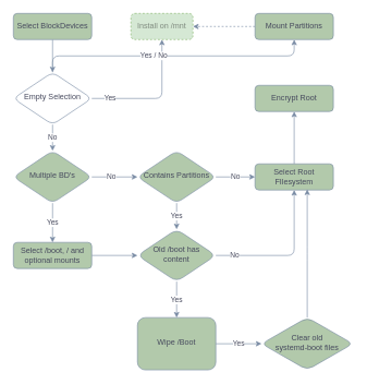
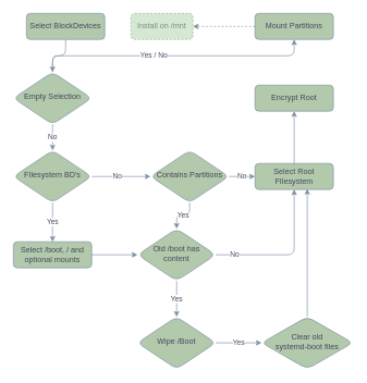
  <mxCell id="0" />
  <mxCell id="1" parent="0" />
  <mxCell id="2" style="edgeStyle=orthogonalEdgeStyle;rounded=1;orthogonalLoop=1;jettySize=auto;html=1;entryX=0.5;entryY=0;entryDx=0;entryDy=0;fontColor=#46495D;strokeColor=#788AA3;fillColor=#B2C9AB;endFill=1;endArrow=classic;startFill=0;startArrow=none;sketch=0;" edge="1" parent="1" source="3" target="6"><mxGeometry relative="1" as="geometry" /></mxCell>
- <mxCell id="3" value="Select BlockDevices" style="whiteSpace=wrap;html=1;fontSize=12;glass=0;strokeWidth=1;shadow=0;rounded=1;fillColor=#B2C9AB;strokeColor=#788AA3;fontColor=#46495D;" parent="1" vertex="1"><mxGeometry x="20" y="20" width="120" height="40" as="geometry" /></mxCell>
+ <mxCell id="3" value="Select BlockDevices" style="whiteSpace=wrap;html=1;fontSize=12;glass=0;strokeWidth=1;shadow=0;rounded=1;fillColor=#B2C9AB;strokeColor=#788AA3;fontColor=#46495D;" parent="1" vertex="1"><mxGeometry x="40" y="20" width="120" height="40" as="geometry" /></mxCell>
  <mxCell id="4" value="No" style="edgeStyle=orthogonalEdgeStyle;rounded=1;orthogonalLoop=1;jettySize=auto;html=1;entryX=0.5;entryY=0;entryDx=0;entryDy=0;fontColor=#46495D;strokeColor=#788AA3;fillColor=#B2C9AB;endFill=1;startFill=0;sketch=0;" edge="1" parent="1" source="6" target="11"><mxGeometry relative="1" as="geometry" /></mxCell>
- <mxCell id="5" value="Yes" style="edgeStyle=orthogonalEdgeStyle;rounded=1;orthogonalLoop=1;jettySize=auto;html=1;entryX=0.5;entryY=1;entryDx=0;entryDy=0;fontColor=#46495D;strokeColor=#788AA3;fillColor=#B2C9AB;endFill=1;endArrow=classic;startFill=0;startArrow=none;sketch=0;" edge="1" parent="1" source="6" target="24"><mxGeometry x="-0.714" relative="1" as="geometry"><mxPoint as="offset" /></mxGeometry></mxCell>
- <mxCell id="6" value="Empty Selection" style="rhombus;whiteSpace=wrap;html=1;shadow=0;fontFamily=Helvetica;fontSize=12;align=center;strokeWidth=1;spacing=6;spacingTop=-4;rounded=1;fillColor=#ffffff;strokeColor=#788AA3;fontColor=#46495D;" parent="1" vertex="1"><mxGeometry x="20" y="110" width="120" height="80" as="geometry" /></mxCell>
+ <mxCell id="6" value="Empty Selection" style="rhombus;whiteSpace=wrap;html=1;shadow=0;fontFamily=Helvetica;fontSize=12;align=center;strokeWidth=1;spacing=6;spacingTop=-4;rounded=1;fillColor=#B2C9AB;strokeColor=#788AA3;fontColor=#46495D;" parent="1" vertex="1"><mxGeometry x="20" y="110" width="120" height="80" as="geometry" /></mxCell>
  <mxCell id="7" value="Yes / No" style="edgeStyle=orthogonalEdgeStyle;curved=0;rounded=1;sketch=0;orthogonalLoop=1;jettySize=auto;html=1;strokeColor=#788AA3;fillColor=#B2C9AB;fontColor=#46495D;exitX=0.5;exitY=1;exitDx=0;exitDy=0;startArrow=classic;startFill=1;endArrow=none;endFill=0;" parent="1" source="23" target="6" edge="1"><mxGeometry x="0.143" relative="1" as="geometry"><mxPoint x="310" y="100" as="targetPoint" /><mxPoint as="offset" /></mxGeometry></mxCell>
  <mxCell id="8" value="Encrypt Root" style="whiteSpace=wrap;html=1;fontSize=12;glass=0;strokeWidth=1;shadow=0;rounded=1;fillColor=#B2C9AB;strokeColor=#788AA3;fontColor=#46495D;" parent="1" vertex="1"><mxGeometry x="390" y="130" width="120" height="40" as="geometry" /></mxCell>
  <mxCell id="9" value="No" style="edgeStyle=orthogonalEdgeStyle;rounded=1;orthogonalLoop=1;jettySize=auto;html=1;fontColor=#46495D;strokeColor=#788AA3;fillColor=#B2C9AB;endFill=1;startFill=0;sketch=0;" edge="1" parent="1" source="11" target="16"><mxGeometry x="-0.143" relative="1" as="geometry"><mxPoint as="offset" /></mxGeometry></mxCell>
  <mxCell id="10" value="Yes" style="edgeStyle=orthogonalEdgeStyle;rounded=1;orthogonalLoop=1;jettySize=auto;html=1;exitX=0.5;exitY=1;exitDx=0;exitDy=0;entryX=0.5;entryY=0;entryDx=0;entryDy=0;fontColor=#46495D;strokeColor=#788AA3;fillColor=#B2C9AB;endFill=1;startFill=0;sketch=0;" edge="1" parent="1" source="11" target="13"><mxGeometry relative="1" as="geometry" /></mxCell>
- <mxCell id="11" value="Multiple BD's" style="rhombus;whiteSpace=wrap;html=1;shadow=0;fontFamily=Helvetica;fontSize=12;align=center;strokeWidth=1;spacing=6;spacingTop=-4;rounded=1;fillColor=#B2C9AB;strokeColor=#788AA3;fontColor=#46495D;" parent="1" vertex="1"><mxGeometry x="20" y="230" width="120" height="80" as="geometry" /></mxCell>
+ <mxCell id="11" value="FIlesystem BD's" style="rhombus;whiteSpace=wrap;html=1;shadow=0;fontFamily=Helvetica;fontSize=12;align=center;strokeWidth=1;spacing=6;spacingTop=-4;rounded=1;fillColor=#B2C9AB;strokeColor=#788AA3;fontColor=#46495D;" parent="1" vertex="1"><mxGeometry x="20" y="230" width="120" height="80" as="geometry" /></mxCell>
  <mxCell id="12" style="edgeStyle=orthogonalEdgeStyle;curved=0;rounded=1;sketch=0;orthogonalLoop=1;jettySize=auto;html=1;strokeColor=#788AA3;fillColor=#B2C9AB;fontColor=#46495D;" parent="1" source="13" target="19" edge="1"><mxGeometry relative="1" as="geometry" /></mxCell>
  <mxCell id="13" value="Select /boot, / and optional mounts" style="whiteSpace=wrap;html=1;fontSize=12;glass=0;strokeWidth=1;shadow=0;rounded=1;fillColor=#B2C9AB;strokeColor=#788AA3;fontColor=#46495D;" parent="1" vertex="1"><mxGeometry x="20" y="370" width="120" height="40" as="geometry" /></mxCell>
  <mxCell id="14" value="Yes" style="edgeStyle=orthogonalEdgeStyle;orthogonalLoop=1;jettySize=auto;html=1;strokeColor=#788AA3;fontColor=#46495D;" parent="1" source="16" target="19" edge="1"><mxGeometry relative="1" as="geometry" /></mxCell>
  <mxCell id="15" value="No" style="edgeStyle=orthogonalEdgeStyle;orthogonalLoop=1;jettySize=auto;html=1;entryX=0;entryY=0.5;entryDx=0;entryDy=0;strokeColor=#788AA3;fontColor=#46495D;" parent="1" source="16" target="21" edge="1"><mxGeometry relative="1" as="geometry" /></mxCell>
- <mxCell id="16" value="Contains Partitions" style="rhombus;whiteSpace=wrap;html=1;shadow=0;fontFamily=Helvetica;fontSize=12;align=center;strokeWidth=1;spacing=6;spacingTop=-4;rounded=1;fillColor=#B2C9AB;strokeColor=#788AA3;fontColor=#46495D;" parent="1" vertex="1"><mxGeometry x="210" y="230" width="120" height="80" as="geometry" /></mxCell>
+ <mxCell id="16" value="Contains Partitions" style="rhombus;whiteSpace=wrap;html=1;shadow=0;fontFamily=Helvetica;fontSize=12;align=center;strokeWidth=1;spacing=6;spacingTop=-4;rounded=1;fillColor=#B2C9AB;strokeColor=#788AA3;fontColor=#46495D;" parent="1" vertex="1"><mxGeometry x="230" y="230" width="120" height="80" as="geometry" /></mxCell>
  <mxCell id="17" value="No" style="edgeStyle=orthogonalEdgeStyle;orthogonalLoop=1;jettySize=auto;html=1;entryX=0.5;entryY=1;entryDx=0;entryDy=0;strokeColor=#788AA3;fontColor=#46495D;" parent="1" source="19" target="21" edge="1"><mxGeometry x="-0.739" relative="1" as="geometry"><mxPoint as="offset" /></mxGeometry></mxCell>
  <mxCell id="18" value="Yes" style="edgeStyle=orthogonalEdgeStyle;curved=0;rounded=1;sketch=0;orthogonalLoop=1;jettySize=auto;html=1;startArrow=none;startFill=0;endArrow=classic;endFill=1;strokeColor=#788AA3;fillColor=#B2C9AB;fontColor=#46495D;" parent="1" source="19" target="26" edge="1"><mxGeometry relative="1" as="geometry" /></mxCell>
  <mxCell id="19" value="Old /boot has content" style="rhombus;whiteSpace=wrap;html=1;shadow=0;fontFamily=Helvetica;fontSize=12;align=center;strokeWidth=1;spacing=6;spacingTop=-4;rounded=1;fillColor=#B2C9AB;strokeColor=#788AA3;fontColor=#46495D;arcSize=23;" parent="1" vertex="1"><mxGeometry x="210" y="350" width="120" height="80" as="geometry" /></mxCell>
  <mxCell id="20" style="edgeStyle=orthogonalEdgeStyle;orthogonalLoop=1;jettySize=auto;html=1;entryX=0.5;entryY=1;entryDx=0;entryDy=0;strokeColor=#788AA3;fontColor=#46495D;" parent="1" source="21" target="8" edge="1"><mxGeometry relative="1" as="geometry"><Array as="points" /></mxGeometry></mxCell>
  <mxCell id="21" value="Select Root FIlesystem" style="whiteSpace=wrap;html=1;fontSize=12;glass=0;strokeWidth=1;shadow=0;rounded=1;fillColor=#B2C9AB;strokeColor=#788AA3;fontColor=#46495D;" parent="1" vertex="1"><mxGeometry x="390" y="250" width="120" height="40" as="geometry" /></mxCell>
  <mxCell id="22" value="" style="edgeStyle=orthogonalEdgeStyle;curved=0;rounded=1;sketch=0;orthogonalLoop=1;jettySize=auto;html=1;strokeColor=#788AA3;fillColor=#B2C9AB;fontColor=#46495D;dashed=1;" parent="1" source="23" target="24" edge="1"><mxGeometry relative="1" as="geometry" /></mxCell>
  <mxCell id="23" value="Mount Partitions" style="whiteSpace=wrap;html=1;rounded=1;shadow=0;fontColor=#46495D;strokeColor=#788AA3;strokeWidth=1;fillColor=#B2C9AB;glass=0;" parent="1" vertex="1"><mxGeometry x="390" y="20" width="120" height="40" as="geometry" /></mxCell>
  <mxCell id="24" value="Install on /mnt" style="whiteSpace=wrap;html=1;rounded=1;shadow=0;strokeColor=#82b366;strokeWidth=1;fillColor=#d5e8d4;glass=0;dashed=1;textOpacity=40;" parent="1" vertex="1"><mxGeometry x="200" y="20" width="95" height="40" as="geometry" /></mxCell>
  <mxCell id="25" value="Yes" style="edgeStyle=orthogonalEdgeStyle;curved=0;rounded=1;sketch=0;orthogonalLoop=1;jettySize=auto;html=1;startArrow=none;startFill=0;endArrow=classic;endFill=1;strokeColor=#788AA3;fillColor=#B2C9AB;fontColor=#46495D;" parent="1" source="26" target="28" edge="1"><mxGeometry relative="1" as="geometry" /></mxCell>
- <mxCell id="26" value="Wipe /Boot" style="whiteSpace=wrap;html=1;shadow=0;fontFamily=Helvetica;fontSize=12;align=center;strokeWidth=1;spacing=6;spacingTop=-4;fillColor=#B2C9AB;strokeColor=#788AA3;fontColor=#46495D;rounded=1;" parent="1" vertex="1"><mxGeometry x="210" y="485" width="120" height="80" as="geometry" /></mxCell>
+ <mxCell id="26" value="Wipe /Boot" style="rhombus;whiteSpace=wrap;html=1;shadow=0;fontFamily=Helvetica;fontSize=12;align=center;strokeWidth=1;spacing=6;spacingTop=-4;rounded=1;fillColor=#B2C9AB;strokeColor=#788AA3;fontColor=#46495D;" parent="1" vertex="1"><mxGeometry x="210" y="485" width="120" height="80" as="geometry" /></mxCell>
  <mxCell id="27" style="edgeStyle=orthogonalEdgeStyle;curved=0;rounded=1;sketch=0;orthogonalLoop=1;jettySize=auto;html=1;startArrow=none;startFill=0;endArrow=classic;endFill=1;strokeColor=#788AA3;fillColor=#B2C9AB;fontColor=#46495D;" parent="1" source="28" edge="1"><mxGeometry relative="1" as="geometry"><mxPoint x="470" y="289" as="targetPoint" /></mxGeometry></mxCell>
  <mxCell id="28" value="Clear old&lt;br&gt;systemd-boot files" style="rhombus;whiteSpace=wrap;html=1;shadow=0;fontFamily=Helvetica;fontSize=12;align=center;strokeWidth=1;spacing=6;spacingTop=-4;rounded=1;fillColor=#B2C9AB;strokeColor=#788AA3;fontColor=#46495D;" parent="1" vertex="1"><mxGeometry x="400" y="485" width="140" height="80" as="geometry" /></mxCell>
